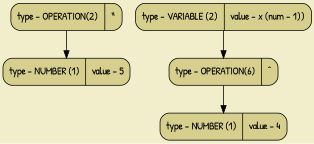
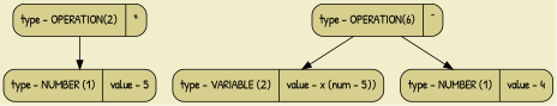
  digraph {
    bgcolor="#F2EECB"
    fontname="Patrick Hand"
    rankdir=TB
    node [fillcolor="#D7CF8D" fontname="Patrick Hand" shape=Mrecord style=filled]
    edge [fontname="Patrick Hand"]
    n1 [label="type - OPERATION(2) | *"]
    n2 [label="type - NUMBER (1) | value - 5"]
    n3 [label="type - OPERATION(6) | ^"]
-   n4 [label="type - VARIABLE (2) | value - x (num - 1))"]
+   n4 [label="type - VARIABLE (2) | value - x (num - 5))"]
    n5 [label="type - NUMBER (1) | value - 4"]
    n1 -> n2
-   n4 -> n3
+   n3 -> n4
    n3 -> n5
  }
